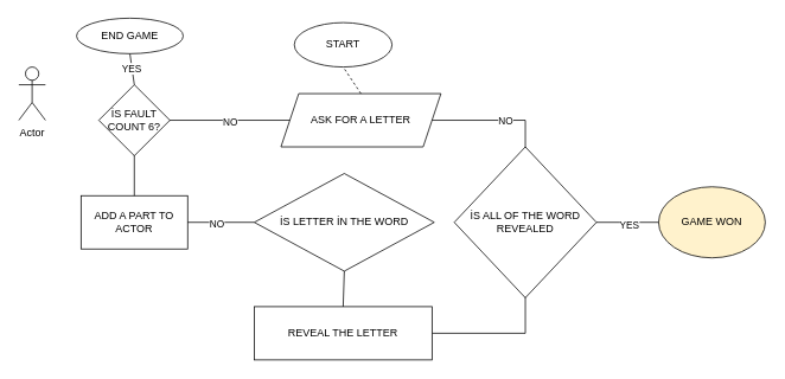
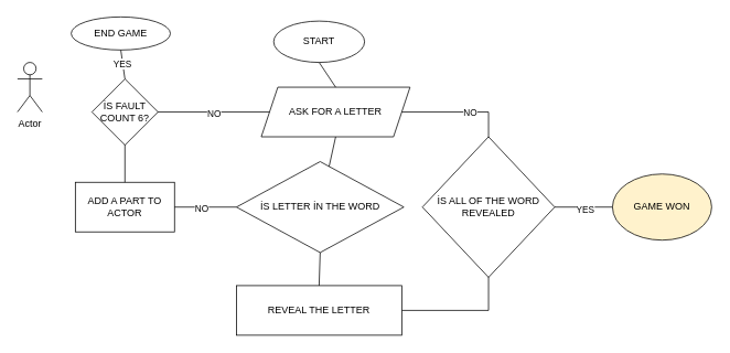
  <mxCell id="0" />
  <mxCell id="1" parent="0" />
  <mxCell id="2" value="Actor" style="shape=umlActor;verticalLabelPosition=bottom;verticalAlign=top;html=1;outlineConnect=0;" vertex="1" parent="1"><mxGeometry x="20" y="75" width="30" height="60" as="geometry" /></mxCell>
  <mxCell id="3" value="START" style="ellipse;whiteSpace=wrap;html=1;rounded=1;" vertex="1" parent="1"><mxGeometry x="330" y="25" width="110" height="50" as="geometry" /></mxCell>
  <mxCell id="4" value="ASK FOR A LETTER" style="shape=parallelogram;perimeter=parallelogramPerimeter;whiteSpace=wrap;html=1;fixedSize=1;rounded=0;" vertex="1" parent="1"><mxGeometry x="315" y="105" width="180" height="60" as="geometry" /></mxCell>
  <mxCell id="5" value="ADD A PART TO ACTOR" style="rounded=0;whiteSpace=wrap;html=1;" vertex="1" parent="1"><mxGeometry x="90" y="220" width="120" height="60" as="geometry" /></mxCell>
  <mxCell id="6" value="İS LETTER İN THE WORD" style="rhombus;whiteSpace=wrap;html=1;rounded=0;" vertex="1" parent="1"><mxGeometry x="285" y="195" width="202.5" height="110" as="geometry" /></mxCell>
  <mxCell id="7" value="" style="endArrow=none;html=1;rounded=0;entryX=0;entryY=0.5;entryDx=0;entryDy=0;exitX=1;exitY=0.5;exitDx=0;exitDy=0;" edge="1" parent="1" source="5" target="6"><mxGeometry width="50" height="50" relative="1" as="geometry"><mxPoint x="210" y="239.5" as="sourcePoint" /><mxPoint x="350" y="239.5" as="targetPoint" /></mxGeometry></mxCell>
  <mxCell id="8" value="NO" style="edgeLabel;html=1;align=center;verticalAlign=middle;resizable=0;points=[];" vertex="1" connectable="0" parent="7"><mxGeometry x="-0.159" y="-1" relative="1" as="geometry"><mxPoint as="offset" /></mxGeometry></mxCell>
  <mxCell id="9" value="" style="endArrow=none;html=1;rounded=0;entryX=1;entryY=0.5;entryDx=0;entryDy=0;exitX=1;exitY=0.5;exitDx=0;exitDy=0;" edge="1" parent="1" source="12" target="4"><mxGeometry width="50" height="50" relative="1" as="geometry"><mxPoint x="490" y="375" as="sourcePoint" /><mxPoint x="570" y="135" as="targetPoint" /><Array as="points"><mxPoint x="590" y="375" /><mxPoint x="590" y="135" /></Array></mxGeometry></mxCell>
  <mxCell id="10" value="NO" style="edgeLabel;html=1;align=center;verticalAlign=middle;resizable=0;points=[];" vertex="1" connectable="0" parent="9"><mxGeometry x="0.634" relative="1" as="geometry"><mxPoint as="offset" /></mxGeometry></mxCell>
+ <mxCell id="11" value="" style="endArrow=none;html=1;rounded=0;entryX=0.5;entryY=1;entryDx=0;entryDy=0;" edge="1" parent="1" source="6" target="4"><mxGeometry width="50" height="50" relative="1" as="geometry"><mxPoint x="370" y="325" as="sourcePoint" /><mxPoint x="420" y="275" as="targetPoint" /></mxGeometry></mxCell>
  <mxCell id="12" value="REVEAL THE LETTER" style="rounded=0;whiteSpace=wrap;html=1;" vertex="1" parent="1"><mxGeometry x="285" y="345" width="200" height="60" as="geometry" /></mxCell>
  <mxCell id="13" value="" style="endArrow=none;html=1;rounded=0;exitX=0.5;exitY=0;exitDx=0;exitDy=0;entryX=0.5;entryY=1;entryDx=0;entryDy=0;" edge="1" parent="1" source="12" target="6"><mxGeometry width="50" height="50" relative="1" as="geometry"><mxPoint x="370" y="325" as="sourcePoint" /><mxPoint x="420" y="275" as="targetPoint" /></mxGeometry></mxCell>
- <mxCell id="14" value="" style="endArrow=none;html=1;rounded=0;entryX=0.5;entryY=1;entryDx=0;entryDy=0;exitX=0.5;exitY=0;exitDx=0;exitDy=0;dashed=1;" edge="1" parent="1" source="4" target="3"><mxGeometry width="50" height="50" relative="1" as="geometry"><mxPoint x="370" y="325" as="sourcePoint" /><mxPoint x="420" y="275" as="targetPoint" /></mxGeometry></mxCell>
+ <mxCell id="14" value="" style="endArrow=none;html=1;rounded=0;entryX=0.5;entryY=1;entryDx=0;entryDy=0;exitX=0.5;exitY=0;exitDx=0;exitDy=0;" edge="1" parent="1" source="4" target="3"><mxGeometry width="50" height="50" relative="1" as="geometry"><mxPoint x="370" y="325" as="sourcePoint" /><mxPoint x="420" y="275" as="targetPoint" /></mxGeometry></mxCell>
  <mxCell id="15" value="" style="endArrow=none;html=1;rounded=0;exitX=0.5;exitY=0;exitDx=0;exitDy=0;entryX=0;entryY=0.5;entryDx=0;entryDy=0;" edge="1" parent="1" source="5" target="4"><mxGeometry width="50" height="50" relative="1" as="geometry"><mxPoint x="370" y="325" as="sourcePoint" /><mxPoint x="420" y="275" as="targetPoint" /><Array as="points"><mxPoint x="150" y="135" /></Array></mxGeometry></mxCell>
  <mxCell id="16" value="NO" style="edgeLabel;html=1;align=center;verticalAlign=middle;resizable=0;points=[];" vertex="1" connectable="0" parent="15"><mxGeometry x="0.475" y="-1" relative="1" as="geometry"><mxPoint as="offset" /></mxGeometry></mxCell>
  <mxCell id="17" value="İS FAULT COUNT 6?" style="rhombus;whiteSpace=wrap;html=1;rounded=0;" vertex="1" parent="1"><mxGeometry x="110" y="95" width="80" height="80" as="geometry" /></mxCell>
  <mxCell id="18" value="END GAME" style="ellipse;whiteSpace=wrap;html=1;rounded=0;" vertex="1" parent="1"><mxGeometry x="85" y="20" width="120" height="40" as="geometry" /></mxCell>
  <mxCell id="19" value="YES" style="endArrow=none;html=1;rounded=0;exitX=0.5;exitY=0;exitDx=0;exitDy=0;entryX=0.5;entryY=1;entryDx=0;entryDy=0;" edge="1" parent="1" source="17" target="18"><mxGeometry width="50" height="50" relative="1" as="geometry"><mxPoint x="370" y="325" as="sourcePoint" /><mxPoint x="420" y="275" as="targetPoint" /></mxGeometry></mxCell>
  <mxCell id="20" value="İS ALL OF THE WORD REVEALED" style="rhombus;whiteSpace=wrap;html=1;rounded=0;" vertex="1" parent="1"><mxGeometry x="510" y="165" width="160" height="170" as="geometry" /></mxCell>
  <mxCell id="21" value="GAME WON" style="ellipse;whiteSpace=wrap;html=1;rounded=0;fillColor=#fff2cc;" vertex="1" parent="1"><mxGeometry x="740" y="210" width="120" height="80" as="geometry" /></mxCell>
  <mxCell id="22" value="" style="endArrow=none;html=1;rounded=0;entryX=1;entryY=0.5;entryDx=0;entryDy=0;exitX=0;exitY=0.5;exitDx=0;exitDy=0;" edge="1" parent="1" source="21" target="20"><mxGeometry width="50" height="50" relative="1" as="geometry"><mxPoint x="370" y="325" as="sourcePoint" /><mxPoint x="420" y="275" as="targetPoint" /></mxGeometry></mxCell>
  <mxCell id="23" value="YES" style="edgeLabel;html=1;align=center;verticalAlign=middle;resizable=0;points=[];" vertex="1" connectable="0" parent="22"><mxGeometry x="-0.029" y="2" relative="1" as="geometry"><mxPoint as="offset" /></mxGeometry></mxCell>
